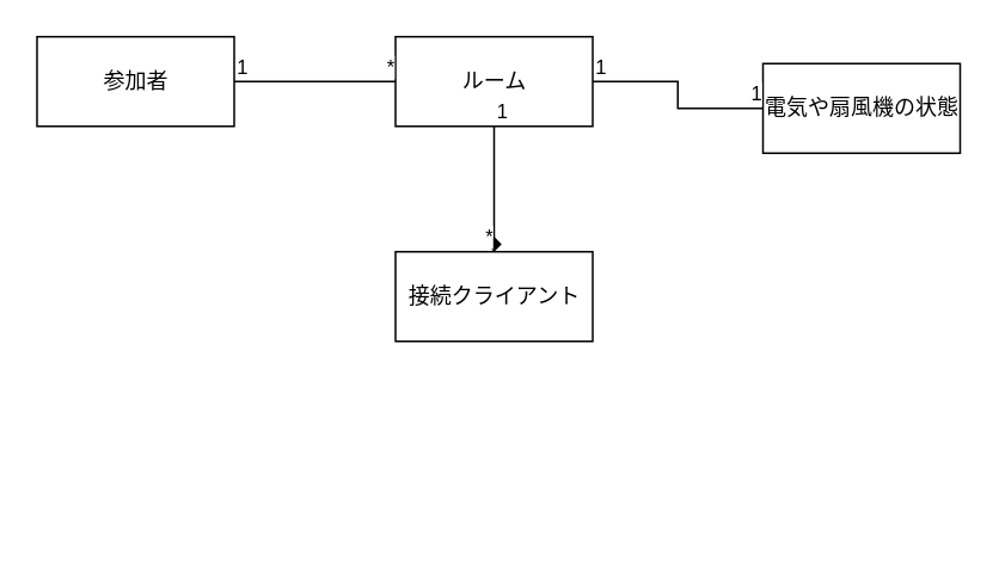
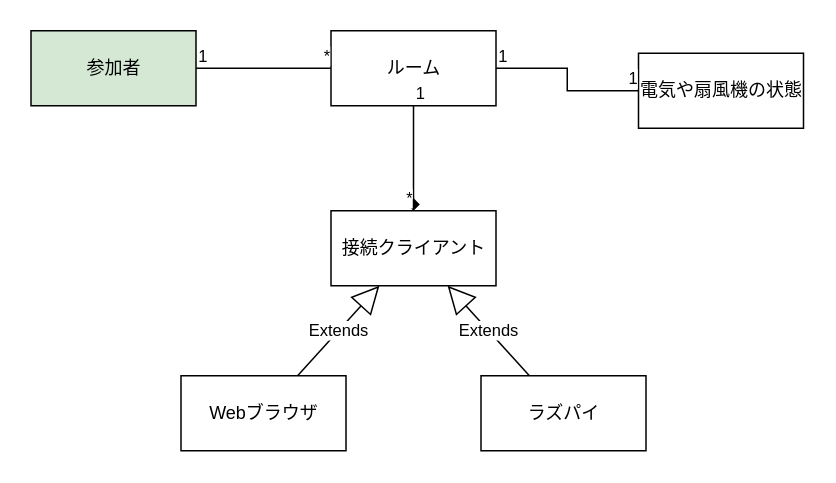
  <mxCell id="0" />
  <mxCell id="1" parent="0" />
- <mxCell id="2" value="参加者" style="html=1;" vertex="1" parent="1"><mxGeometry x="20" y="20" width="110" height="50" as="geometry" /></mxCell>
+ <mxCell id="2" value="参加者" style="html=1;fillColor=#d5e8d4;" vertex="1" parent="1"><mxGeometry x="20" y="20" width="110" height="50" as="geometry" /></mxCell>
  <mxCell id="3" value="ルーム" style="html=1;" vertex="1" parent="1"><mxGeometry x="220" y="20" width="110" height="50" as="geometry" /></mxCell>
  <mxCell id="4" value="接続クライアント" style="html=1;" vertex="1" parent="1"><mxGeometry x="220" y="140" width="110" height="50" as="geometry" /></mxCell>
+ <mxCell id="5" value="Webブラウザ" style="html=1;" vertex="1" parent="1"><mxGeometry x="120" y="250" width="110" height="50" as="geometry" /></mxCell>
+ <mxCell id="6" value="ラズパイ" style="html=1;" vertex="1" parent="1"><mxGeometry x="320" y="250" width="110" height="50" as="geometry" /></mxCell>
+ <mxCell id="7" value="Extends" style="endArrow=block;endSize=16;endFill=0;html=1;" edge="1" parent="1" source="5" target="4"><mxGeometry width="160" relative="1" as="geometry"><mxPoint x="550" y="140" as="sourcePoint" /><mxPoint x="710" y="140" as="targetPoint" /></mxGeometry></mxCell>
+ <mxCell id="8" value="Extends" style="endArrow=block;endSize=16;endFill=0;html=1;" edge="1" parent="1" source="6" target="4"><mxGeometry width="160" relative="1" as="geometry"><mxPoint x="207.727" y="260" as="sourcePoint" /><mxPoint x="262.273" y="200" as="targetPoint" /></mxGeometry></mxCell>
  <mxCell id="9" value="" style="endArrow=none;html=1;edgeStyle=orthogonalEdgeStyle;rounded=0;" edge="1" parent="1" source="2" target="3"><mxGeometry relative="1" as="geometry"><mxPoint x="550" y="140" as="sourcePoint" /><mxPoint x="710" y="140" as="targetPoint" /></mxGeometry></mxCell>
  <mxCell id="10" value="1" style="edgeLabel;resizable=0;html=1;align=left;verticalAlign=bottom;" connectable="0" vertex="1" parent="9"><mxGeometry x="-1" relative="1" as="geometry" /></mxCell>
  <mxCell id="11" value="*" style="edgeLabel;resizable=0;html=1;align=right;verticalAlign=bottom;" connectable="0" vertex="1" parent="9"><mxGeometry x="1" relative="1" as="geometry" /></mxCell>
  <mxCell id="12" value="" style="endArrow=diamond;html=1;edgeStyle=orthogonalEdgeStyle;rounded=0;" edge="1" parent="1" source="3" target="4"><mxGeometry relative="1" as="geometry"><mxPoint x="140" y="55" as="sourcePoint" /><mxPoint x="230" y="55" as="targetPoint" /></mxGeometry></mxCell>
  <mxCell id="13" value="1" style="edgeLabel;resizable=0;html=1;align=left;verticalAlign=bottom;" connectable="0" vertex="1" parent="12"><mxGeometry x="-1" relative="1" as="geometry" /></mxCell>
  <mxCell id="14" value="*" style="edgeLabel;resizable=0;html=1;align=right;verticalAlign=bottom;" connectable="0" vertex="1" parent="12"><mxGeometry x="1" relative="1" as="geometry" /></mxCell>
  <mxCell id="15" value="電気や扇風機の状態" style="html=1;" vertex="1" parent="1"><mxGeometry x="425" y="35" width="110" height="50" as="geometry" /></mxCell>
  <mxCell id="16" value="" style="endArrow=none;html=1;edgeStyle=orthogonalEdgeStyle;rounded=0;" edge="1" parent="1" source="3" target="15"><mxGeometry relative="1" as="geometry"><mxPoint x="140" y="55" as="sourcePoint" /><mxPoint x="230" y="55" as="targetPoint" /></mxGeometry></mxCell>
  <mxCell id="17" value="1" style="edgeLabel;resizable=0;html=1;align=left;verticalAlign=bottom;" connectable="0" vertex="1" parent="16"><mxGeometry x="-1" relative="1" as="geometry" /></mxCell>
  <mxCell id="18" value="1" style="edgeLabel;resizable=0;html=1;align=right;verticalAlign=bottom;" connectable="0" vertex="1" parent="16"><mxGeometry x="1" relative="1" as="geometry" /></mxCell>
